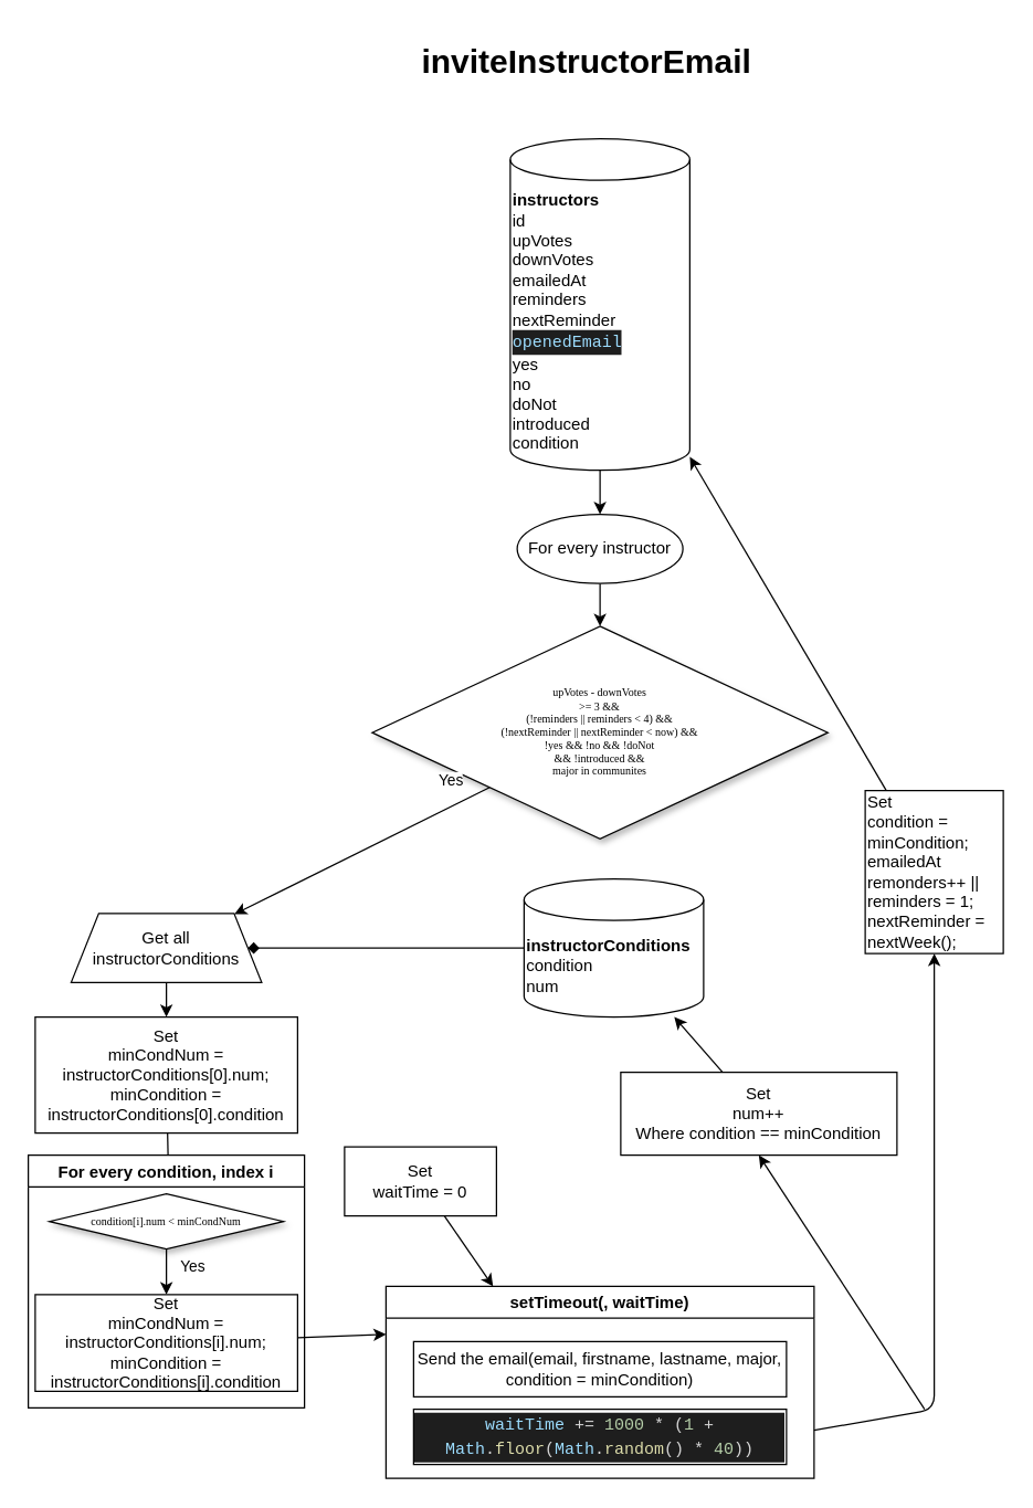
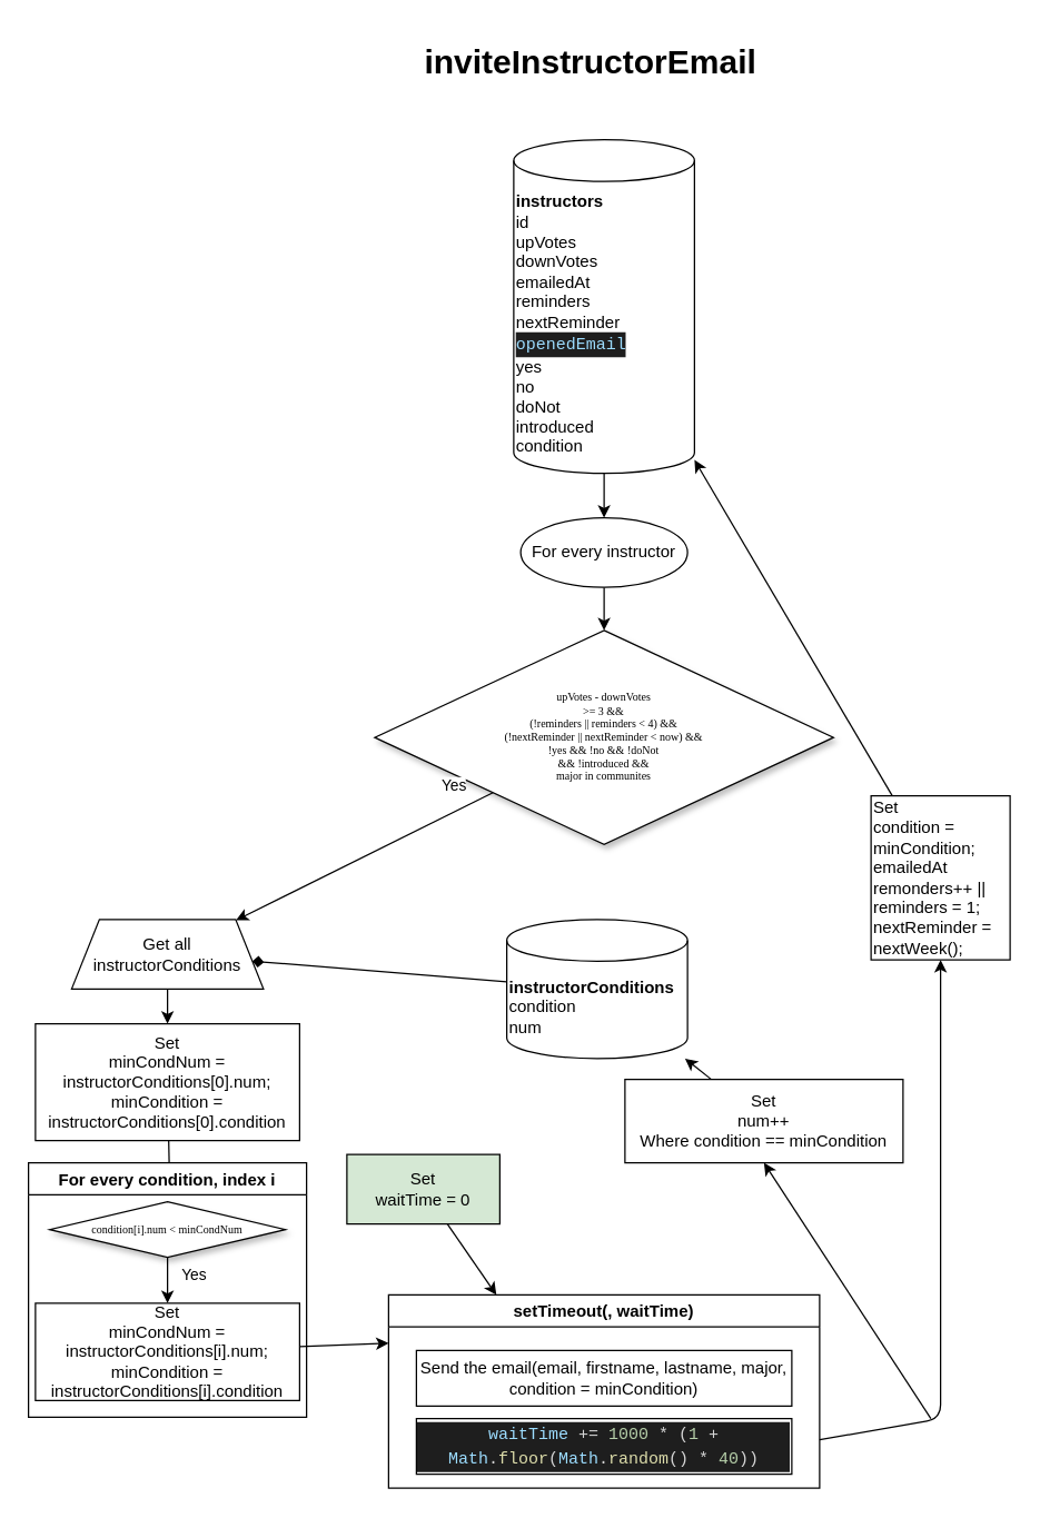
  <mxCell id="0" />
  <mxCell id="1" parent="0" />
  <mxCell id="2" value="&lt;h1&gt;inviteInstructorEmail&lt;/h1&gt;" style="text;html=1;resizable=0;autosize=1;align=center;verticalAlign=middle;points=[];fillColor=none;strokeColor=none;rounded=0;" vertex="1" parent="1"><mxGeometry x="299" y="20" width="250" height="50" as="geometry" /></mxCell>
  <mxCell id="3" style="edgeStyle=none;html=1;entryX=0.5;entryY=0;entryDx=0;entryDy=0;" edge="1" parent="1" source="4" target="6"><mxGeometry relative="1" as="geometry" /></mxCell>
  <mxCell id="4" value="&lt;span&gt;&lt;b&gt;instructors&lt;br&gt;&lt;/b&gt;id&lt;br&gt;upVotes&lt;br&gt;downVotes&lt;br&gt;emailedAt&lt;br&gt;reminders&lt;br&gt;nextR&lt;/span&gt;eminder&lt;span&gt;&lt;br&gt;&lt;/span&gt;&lt;div style=&quot;color: rgb(212 , 212 , 212) ; background-color: rgb(30 , 30 , 30) ; font-family: &amp;#34;menlo&amp;#34; , &amp;#34;monaco&amp;#34; , &amp;#34;courier new&amp;#34; , monospace ; line-height: 18px&quot;&gt;&lt;span style=&quot;color: #9cdcfe&quot;&gt;openedEmail&lt;/span&gt;&lt;/div&gt;&lt;span&gt;yes&lt;br&gt;no&lt;br&gt;doNot&lt;br&gt;introduced&lt;br&gt;condition&lt;br&gt;&lt;/span&gt;" style="shape=cylinder3;whiteSpace=wrap;html=1;boundedLbl=1;backgroundOutline=1;size=15;align=left;" vertex="1" parent="1"><mxGeometry x="369" y="100" width="130" height="240" as="geometry" /></mxCell>
  <mxCell id="5" style="edgeStyle=none;html=1;entryX=0.5;entryY=0;entryDx=0;entryDy=0;" edge="1" parent="1" source="6" target="20"><mxGeometry relative="1" as="geometry" /></mxCell>
  <mxCell id="6" value="For every instructor" style="ellipse;whiteSpace=wrap;html=1;" vertex="1" parent="1"><mxGeometry x="374" y="372" width="120" height="50" as="geometry" /></mxCell>
  <mxCell id="7" style="edgeStyle=none;html=1;endArrow=diamond;" edge="1" parent="1" source="8" target="11"><mxGeometry relative="1" as="geometry" /></mxCell>
- <mxCell id="8" value="&lt;span&gt;&lt;b&gt;instructorConditions&lt;/b&gt;&lt;br&gt;condition&lt;br&gt;num&lt;br&gt;&lt;/span&gt;" style="shape=cylinder3;whiteSpace=wrap;html=1;boundedLbl=1;backgroundOutline=1;size=15;align=left;" vertex="1" parent="1"><mxGeometry x="379" y="636" width="130" height="100" as="geometry" /></mxCell>
+ <mxCell id="8" value="&lt;span&gt;&lt;b&gt;instructorConditions&lt;/b&gt;&lt;br&gt;condition&lt;br&gt;num&lt;br&gt;&lt;/span&gt;" style="shape=cylinder3;whiteSpace=wrap;html=1;boundedLbl=1;backgroundOutline=1;size=15;align=left;" vertex="1" parent="1"><mxGeometry x="364" y="661" width="130" height="100" as="geometry" /></mxCell>
  <mxCell id="9" value="Send the email&lt;span&gt;(email, firstname, lastname, major, condition = minCondition)&lt;/span&gt;" style="rounded=0;whiteSpace=wrap;html=1;" vertex="1" parent="1"><mxGeometry x="299" y="971" width="270" height="40" as="geometry" /></mxCell>
  <mxCell id="10" style="edgeStyle=none;html=1;entryX=0.5;entryY=0;entryDx=0;entryDy=0;" edge="1" parent="1" source="11" target="13"><mxGeometry relative="1" as="geometry"><mxPoint x="120" y="626" as="targetPoint" /></mxGeometry></mxCell>
  <mxCell id="11" value="Get all instructorConditions" style="shape=trapezoid;perimeter=trapezoidPerimeter;whiteSpace=wrap;html=1;fixedSize=1;" vertex="1" parent="1"><mxGeometry x="51" y="661" width="138" height="50" as="geometry" /></mxCell>
  <mxCell id="12" style="edgeStyle=none;html=1;entryX=0.508;entryY=0.114;entryDx=0;entryDy=0;entryPerimeter=0;" edge="1" parent="1" source="13" target="17"><mxGeometry relative="1" as="geometry" /></mxCell>
  <mxCell id="13" value="Set&lt;br&gt;minCondNum = instructorConditions[0].num;&lt;br&gt;minCondition = instructorConditions[0].condition" style="rounded=0;whiteSpace=wrap;html=1;" vertex="1" parent="1"><mxGeometry x="25" y="736" width="190" height="84" as="geometry" /></mxCell>
  <mxCell id="14" value="Yes" style="edgeStyle=none;html=1;" edge="1" parent="1" source="15" target="16"><mxGeometry x="-0.212" y="19" relative="1" as="geometry"><mxPoint as="offset" /></mxGeometry></mxCell>
  <mxCell id="15" value="condition[i].num &amp;lt; minCondNum" style="rhombus;whiteSpace=wrap;html=1;rounded=0;shadow=1;labelBackgroundColor=none;strokeWidth=1;fontFamily=Verdana;fontSize=8;align=center;" vertex="1" parent="1"><mxGeometry x="35.25" y="864" width="169.5" height="40" as="geometry" /></mxCell>
  <mxCell id="16" value="Set&lt;br&gt;minCondNum = instructorConditions[i].num;&lt;br&gt;minCondition = instructorConditions[i].condition" style="rounded=0;whiteSpace=wrap;html=1;" vertex="1" parent="1"><mxGeometry x="25" y="937" width="190" height="70" as="geometry" /></mxCell>
  <mxCell id="17" value="For every condition, index i" style="swimlane;" vertex="1" parent="1"><mxGeometry x="20" y="836" width="200" height="183" as="geometry" /></mxCell>
  <mxCell id="18" style="edgeStyle=none;html=1;" edge="1" parent="1" source="19" target="8"><mxGeometry relative="1" as="geometry"><mxPoint x="439" y="620" as="targetPoint" /></mxGeometry></mxCell>
  <mxCell id="19" value="Set&lt;br&gt;num++&lt;br&gt;Where condition == minCondition" style="rounded=0;whiteSpace=wrap;html=1;" vertex="1" parent="1"><mxGeometry x="449" y="776" width="200" height="60" as="geometry" /></mxCell>
  <mxCell id="20" value="upVotes - downVotes&lt;br&gt;&amp;gt;= 3 &amp;amp;&amp;amp;&lt;br&gt;(!reminders || reminders &amp;lt; 4) &amp;amp;&amp;amp;&lt;br&gt;(!nextReminder || nextReminder &amp;lt; now) &amp;amp;&amp;amp;&lt;br&gt;!yes &amp;amp;&amp;amp; !no &amp;amp;&amp;amp; !doNot&lt;br&gt;&amp;amp;&amp;amp; !introduced &amp;amp;&amp;amp;&lt;br&gt;major in communites" style="rhombus;whiteSpace=wrap;html=1;rounded=0;shadow=1;labelBackgroundColor=none;strokeWidth=1;fontFamily=Verdana;fontSize=8;align=center;" vertex="1" parent="1"><mxGeometry x="269" y="453" width="330" height="154" as="geometry" /></mxCell>
  <mxCell id="21" style="edgeStyle=none;html=1;" edge="1" parent="1" source="20" target="11"><mxGeometry relative="1" as="geometry"><mxPoint x="397.908" y="482.805" as="sourcePoint" /></mxGeometry></mxCell>
  <mxCell id="22" value="Yes" style="edgeLabel;html=1;align=center;verticalAlign=middle;resizable=0;points=[];" vertex="1" connectable="0" parent="21"><mxGeometry x="0.001" relative="1" as="geometry"><mxPoint x="64" y="-51" as="offset" /></mxGeometry></mxCell>
- <mxCell id="23" value="Set&lt;br&gt;waitTime = 0" style="rounded=0;whiteSpace=wrap;html=1;" vertex="1" parent="1"><mxGeometry x="249" y="830" width="110" height="50" as="geometry" /></mxCell>
+ <mxCell id="23" value="Set&lt;br&gt;waitTime = 0" style="rounded=0;whiteSpace=wrap;html=1;fillColor=#d5e8d4;" vertex="1" parent="1"><mxGeometry x="249" y="830" width="110" height="50" as="geometry" /></mxCell>
  <mxCell id="24" style="edgeStyle=none;html=1;startArrow=none;exitX=1;exitY=0.75;exitDx=0;exitDy=0;" edge="1" parent="1" source="28" target="26"><mxGeometry relative="1" as="geometry"><mxPoint x="749" y="650" as="targetPoint" /><mxPoint x="719" y="820" as="sourcePoint" /><Array as="points"><mxPoint x="676" y="1020" /></Array></mxGeometry></mxCell>
  <mxCell id="25" style="edgeStyle=none;html=1;" edge="1" parent="1" source="26" target="4"><mxGeometry relative="1" as="geometry" /></mxCell>
  <mxCell id="26" value="&lt;span&gt;Set&lt;br&gt;condition = minCondition;&lt;br&gt;&lt;/span&gt;emailedAt&lt;br&gt;remonders++ || reminders = 1;&lt;br&gt;&lt;span&gt;nextReminder = nextWeek();&lt;br&gt;&lt;/span&gt;" style="rounded=0;whiteSpace=wrap;html=1;align=left;" vertex="1" parent="1"><mxGeometry x="626" y="572" width="100" height="118" as="geometry" /></mxCell>
  <mxCell id="27" style="edgeStyle=none;html=1;entryX=0.5;entryY=1;entryDx=0;entryDy=0;" edge="1" parent="1" target="19"><mxGeometry relative="1" as="geometry"><mxPoint x="444" y="1010" as="targetPoint" /><mxPoint x="669" y="1020" as="sourcePoint" /></mxGeometry></mxCell>
  <mxCell id="28" value="setTimeout(, waitTime)" style="swimlane;" vertex="1" parent="1"><mxGeometry x="279" y="931" width="310" height="139" as="geometry" /></mxCell>
  <mxCell id="29" value="&lt;div style=&quot;color: rgb(212 , 212 , 212) ; background-color: rgb(30 , 30 , 30) ; font-family: &amp;#34;menlo&amp;#34; , &amp;#34;monaco&amp;#34; , &amp;#34;courier new&amp;#34; , monospace ; line-height: 18px&quot;&gt;&lt;span style=&quot;color: #9cdcfe&quot;&gt;waitTime&lt;/span&gt; += &lt;span style=&quot;color: #b5cea8&quot;&gt;1000&lt;/span&gt; * (&lt;span style=&quot;color: #b5cea8&quot;&gt;1&lt;/span&gt; + &lt;span style=&quot;color: #9cdcfe&quot;&gt;Math&lt;/span&gt;.&lt;span style=&quot;color: #dcdcaa&quot;&gt;floor&lt;/span&gt;(&lt;span style=&quot;color: #9cdcfe&quot;&gt;Math&lt;/span&gt;.&lt;span style=&quot;color: #dcdcaa&quot;&gt;random&lt;/span&gt;() * &lt;span style=&quot;color: #b5cea8&quot;&gt;40&lt;/span&gt;))&lt;/div&gt;" style="rounded=0;whiteSpace=wrap;html=1;" vertex="1" parent="28"><mxGeometry x="20" y="89" width="270" height="40" as="geometry" /></mxCell>
  <mxCell id="30" style="edgeStyle=none;html=1;entryX=0;entryY=0.25;entryDx=0;entryDy=0;" edge="1" parent="1" source="16" target="28"><mxGeometry relative="1" as="geometry" /></mxCell>
  <mxCell id="31" style="edgeStyle=none;html=1;entryX=0.25;entryY=0;entryDx=0;entryDy=0;" edge="1" parent="1" source="23" target="28"><mxGeometry relative="1" as="geometry" /></mxCell>
